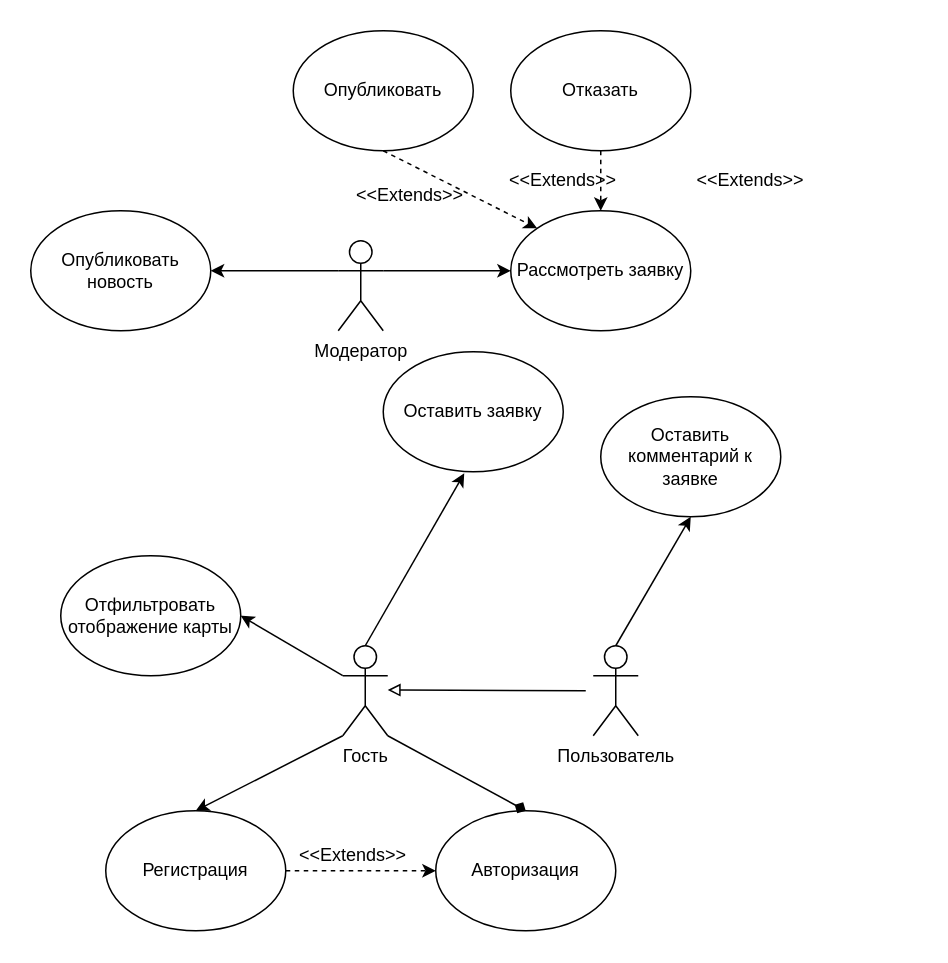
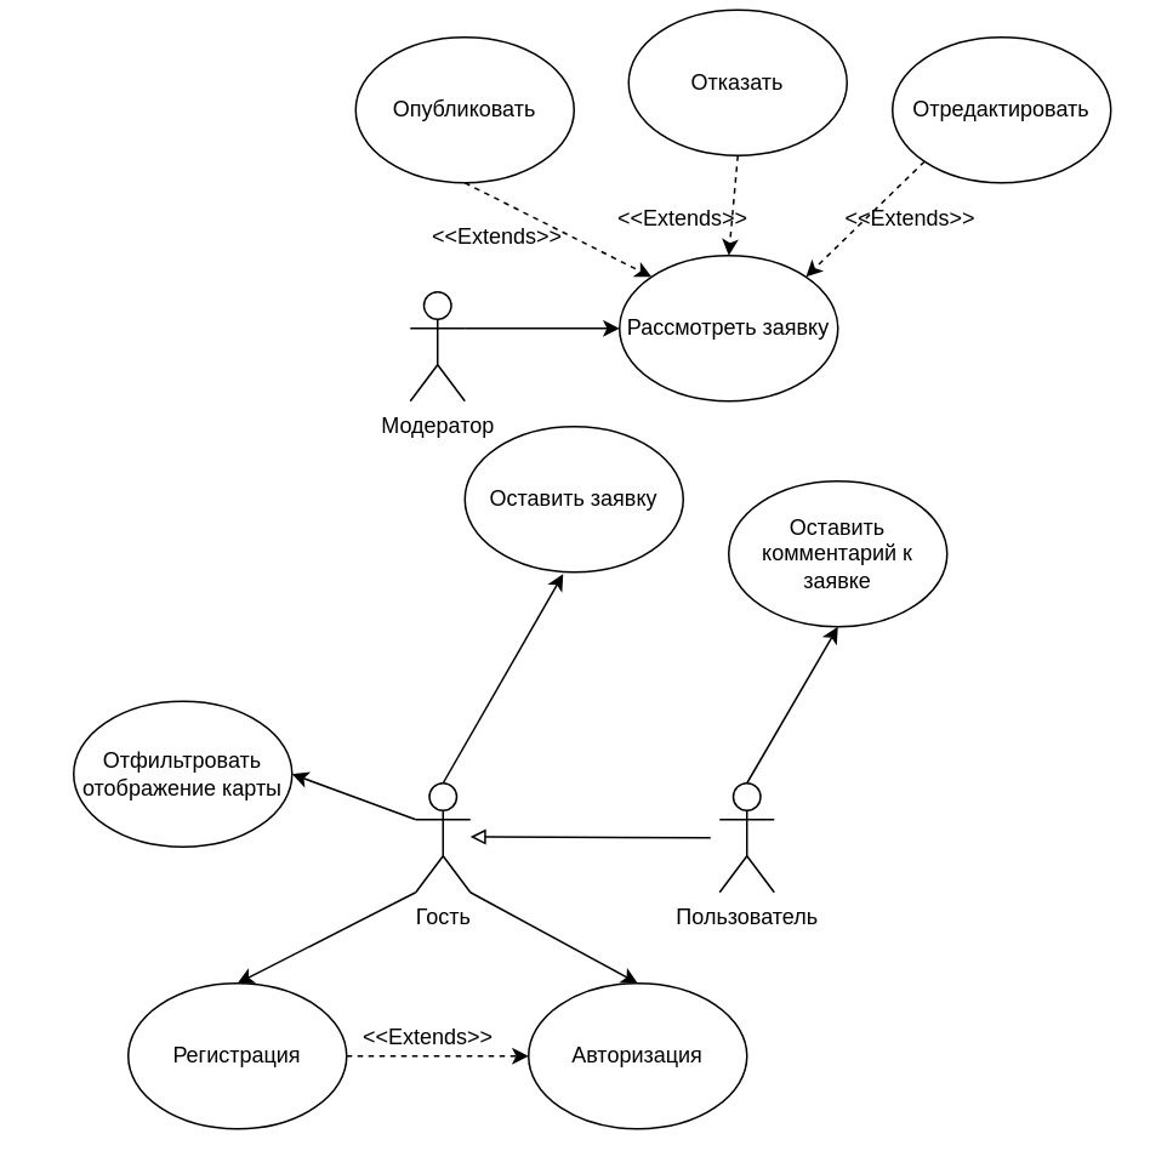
  <mxCell id="0" />
  <mxCell id="1" parent="0" />
  <mxCell id="2" value="Регистрация" style="ellipse;whiteSpace=wrap;html=1;" parent="1" vertex="1"><mxGeometry x="70" y="540" width="120" height="80" as="geometry" /></mxCell>
  <mxCell id="3" value="Модератор" style="shape=umlActor;verticalLabelPosition=bottom;labelBackgroundColor=#ffffff;verticalAlign=top;html=1;outlineConnect=0;" parent="1" vertex="1"><mxGeometry x="225" y="160" width="30" height="60" as="geometry" /></mxCell>
  <mxCell id="4" value="Гость" style="shape=umlActor;verticalLabelPosition=bottom;labelBackgroundColor=#ffffff;verticalAlign=top;html=1;outlineConnect=0;" parent="1" vertex="1"><mxGeometry x="228" y="430" width="30" height="60" as="geometry" /></mxCell>
  <mxCell id="5" value="Пользователь" style="shape=umlActor;verticalLabelPosition=bottom;labelBackgroundColor=#ffffff;verticalAlign=top;html=1;outlineConnect=0;" parent="1" vertex="1"><mxGeometry x="395" y="430" width="30" height="60" as="geometry" /></mxCell>
  <mxCell id="6" value="Авторизация" style="ellipse;whiteSpace=wrap;html=1;" parent="1" vertex="1"><mxGeometry x="290" y="540" width="120" height="80" as="geometry" /></mxCell>
  <mxCell id="7" value="" style="endArrow=classic;html=1;entryX=0.5;entryY=0;entryDx=0;entryDy=0;exitX=0;exitY=1;exitDx=0;exitDy=0;exitPerimeter=0;" parent="1" edge="1" target="2" source="4"><mxGeometry width="50" height="50" relative="1" as="geometry"><mxPoint x="228" y="450" as="sourcePoint" /><mxPoint x="119.5" y="540" as="targetPoint" /></mxGeometry></mxCell>
- <mxCell id="8" value="" style="endArrow=diamond;html=1;entryX=0.5;entryY=0;entryDx=0;entryDy=0;exitX=1;exitY=1;exitDx=0;exitDy=0;exitPerimeter=0;" parent="1" target="6" edge="1" source="4"><mxGeometry width="50" height="50" relative="1" as="geometry"><mxPoint x="194.5" y="400" as="sourcePoint" /><mxPoint x="414.5" y="230" as="targetPoint" /></mxGeometry></mxCell>
+ <mxCell id="8" value="" style="endArrow=classic;html=1;entryX=0.5;entryY=0;entryDx=0;entryDy=0;exitX=1;exitY=1;exitDx=0;exitDy=0;exitPerimeter=0;" parent="1" target="6" edge="1" source="4"><mxGeometry width="50" height="50" relative="1" as="geometry"><mxPoint x="194.5" y="400" as="sourcePoint" /><mxPoint x="414.5" y="230" as="targetPoint" /></mxGeometry></mxCell>
  <mxCell id="9" value="" style="endArrow=classic;html=1;entryX=0;entryY=0.5;entryDx=0;entryDy=0;dashed=1;" parent="1" target="6" edge="1"><mxGeometry width="50" height="50" relative="1" as="geometry"><mxPoint x="190" y="580" as="sourcePoint" /><mxPoint x="244.5" y="630" as="targetPoint" /></mxGeometry></mxCell>
  <mxCell id="10" value="&amp;lt;&amp;lt;Extends&amp;gt;&amp;gt;&lt;br&gt;" style="text;html=1;strokeColor=none;fillColor=none;align=center;verticalAlign=middle;whiteSpace=wrap;rounded=0;" parent="1" vertex="1"><mxGeometry x="215" y="560" width="40" height="20" as="geometry" /></mxCell>
  <mxCell id="11" value="Оставить заявку" style="ellipse;whiteSpace=wrap;html=1;" parent="1" vertex="1"><mxGeometry x="255" y="234" width="120" height="80" as="geometry" /></mxCell>
  <mxCell id="12" value="" style="endArrow=classic;html=1;entryX=0.45;entryY=1.013;entryDx=0;entryDy=0;exitX=0.5;exitY=0;exitDx=0;exitDy=0;exitPerimeter=0;entryPerimeter=0;" parent="1" source="4" target="11" edge="1"><mxGeometry width="50" height="50" relative="1" as="geometry"><mxPoint x="234.5" y="420" as="sourcePoint" /><mxPoint x="284.5" y="370" as="targetPoint" /></mxGeometry></mxCell>
  <mxCell id="13" value="Рассмотреть заявку" style="ellipse;whiteSpace=wrap;html=1;" parent="1" vertex="1"><mxGeometry x="340" y="140" width="120" height="80" as="geometry" /></mxCell>
  <mxCell id="14" value="" style="endArrow=classic;html=1;entryX=0;entryY=0.5;entryDx=0;entryDy=0;exitX=1;exitY=0.333;exitDx=0;exitDy=0;exitPerimeter=0;" parent="1" source="3" target="13" edge="1"><mxGeometry width="50" height="50" relative="1" as="geometry"><mxPoint x="240" y="210" as="sourcePoint" /><mxPoint x="290" y="160" as="targetPoint" /></mxGeometry></mxCell>
  <mxCell id="15" value="Опубликовать" style="ellipse;whiteSpace=wrap;html=1;" parent="1" vertex="1"><mxGeometry x="195" y="20" width="120" height="80" as="geometry" /></mxCell>
- <mxCell id="16" value="Отказать" style="ellipse;whiteSpace=wrap;html=1;" parent="1" vertex="1"><mxGeometry x="340" y="20" width="120" height="80" as="geometry" /></mxCell>
+ <mxCell id="16" value="Отказать" style="ellipse;whiteSpace=wrap;html=1;" parent="1" vertex="1"><mxGeometry x="345" y="5" width="120" height="80" as="geometry" /></mxCell>
+ <mxCell id="17" value="Отредактировать" style="ellipse;whiteSpace=wrap;html=1;" parent="1" vertex="1"><mxGeometry x="490" y="20" width="120" height="80" as="geometry" /></mxCell>
+ <mxCell id="18" value="" style="endArrow=classic;html=1;entryX=1;entryY=0;entryDx=0;entryDy=0;exitX=0;exitY=1;exitDx=0;exitDy=0;dashed=1;" parent="1" source="17" target="13" edge="1"><mxGeometry width="50" height="50" relative="1" as="geometry"><mxPoint x="457.5" y="139" as="sourcePoint" /><mxPoint x="522.5" y="139" as="targetPoint" /></mxGeometry></mxCell>
  <mxCell id="19" value="&amp;lt;&amp;lt;Extends&amp;gt;&amp;gt;&lt;br&gt;" style="text;html=1;strokeColor=none;fillColor=none;align=center;verticalAlign=middle;whiteSpace=wrap;rounded=0;" parent="1" vertex="1"><mxGeometry x="480" y="110" width="40" height="20" as="geometry" /></mxCell>
  <mxCell id="20" value="" style="endArrow=classic;html=1;entryX=0.5;entryY=0;entryDx=0;entryDy=0;exitX=0.5;exitY=1;exitDx=0;exitDy=0;dashed=1;" parent="1" source="16" target="13" edge="1"><mxGeometry width="50" height="50" relative="1" as="geometry"><mxPoint x="517.574" y="98.284" as="sourcePoint" /><mxPoint x="462.426" y="161.716" as="targetPoint" /></mxGeometry></mxCell>
  <mxCell id="21" value="&amp;lt;&amp;lt;Extends&amp;gt;&amp;gt;&lt;br&gt;" style="text;html=1;strokeColor=none;fillColor=none;align=center;verticalAlign=middle;whiteSpace=wrap;rounded=0;" parent="1" vertex="1"><mxGeometry x="355" y="110" width="40" height="20" as="geometry" /></mxCell>
  <mxCell id="22" value="" style="endArrow=classic;html=1;entryX=0;entryY=0;entryDx=0;entryDy=0;exitX=0.5;exitY=1;exitDx=0;exitDy=0;dashed=1;" parent="1" source="15" target="13" edge="1"><mxGeometry width="50" height="50" relative="1" as="geometry"><mxPoint x="182.574" y="108.284" as="sourcePoint" /><mxPoint x="127.426" y="171.716" as="targetPoint" /></mxGeometry></mxCell>
  <mxCell id="23" value="&amp;lt;&amp;lt;Extends&amp;gt;&amp;gt;&lt;br&gt;" style="text;html=1;strokeColor=none;fillColor=none;align=center;verticalAlign=middle;whiteSpace=wrap;rounded=0;" parent="1" vertex="1"><mxGeometry x="253" y="120" width="40" height="20" as="geometry" /></mxCell>
  <mxCell id="24" value="Оставить комментарий к заявке" style="ellipse;whiteSpace=wrap;html=1;" parent="1" vertex="1"><mxGeometry x="400" y="264" width="120" height="80" as="geometry" /></mxCell>
  <mxCell id="25" value="" style="endArrow=classic;html=1;entryX=0.5;entryY=1;entryDx=0;entryDy=0;exitX=0.5;exitY=0;exitDx=0;exitDy=0;exitPerimeter=0;" parent="1" source="5" target="24" edge="1"><mxGeometry width="50" height="50" relative="1" as="geometry"><mxPoint x="214.5" y="260" as="sourcePoint" /><mxPoint x="284.5" y="240" as="targetPoint" /></mxGeometry></mxCell>
- <mxCell id="26" value="Опубликовать новость" style="ellipse;whiteSpace=wrap;html=1;" parent="1" vertex="1"><mxGeometry x="20" y="140" width="120" height="80" as="geometry" /></mxCell>
- <mxCell id="27" value="" style="endArrow=classic;html=1;exitX=0;exitY=0.333;exitDx=0;exitDy=0;exitPerimeter=0;entryX=1;entryY=0.5;entryDx=0;entryDy=0;" parent="1" source="3" target="26" edge="1"><mxGeometry width="50" height="50" relative="1" as="geometry"><mxPoint x="140" y="190" as="sourcePoint" /><mxPoint x="160" y="250" as="targetPoint" /></mxGeometry></mxCell>
- <mxCell id="28" value="Отфильтровать отображение карты" style="ellipse;whiteSpace=wrap;html=1;" parent="1" vertex="1"><mxGeometry x="40" y="370" width="120" height="80" as="geometry" /></mxCell>
+ <mxCell id="28" value="Отфильтровать отображение карты" style="ellipse;whiteSpace=wrap;html=1;" parent="1" vertex="1"><mxGeometry x="40" y="385" width="120" height="80" as="geometry" /></mxCell>
  <mxCell id="29" value="" style="endArrow=classic;html=1;entryX=1;entryY=0.5;entryDx=0;entryDy=0;exitX=0;exitY=0.333;exitDx=0;exitDy=0;exitPerimeter=0;" parent="1" source="4" target="28" edge="1"><mxGeometry width="50" height="50" relative="1" as="geometry"><mxPoint x="220" y="450" as="sourcePoint" /><mxPoint x="103" y="420" as="targetPoint" /></mxGeometry></mxCell>
  <mxCell id="30" value="" style="endArrow=block;html=1;endFill=0;" edge="1" parent="1"><mxGeometry width="50" height="50" relative="1" as="geometry"><mxPoint x="390" y="460" as="sourcePoint" /><mxPoint x="258" y="459.5" as="targetPoint" /></mxGeometry></mxCell>
